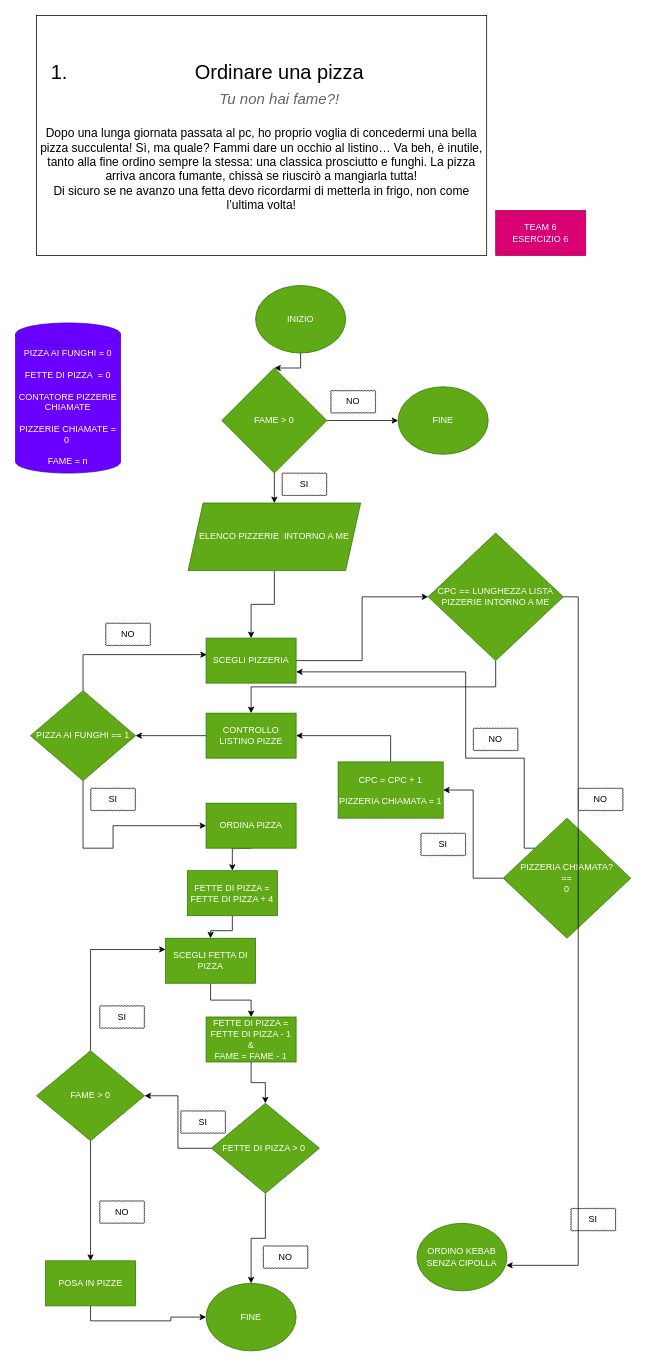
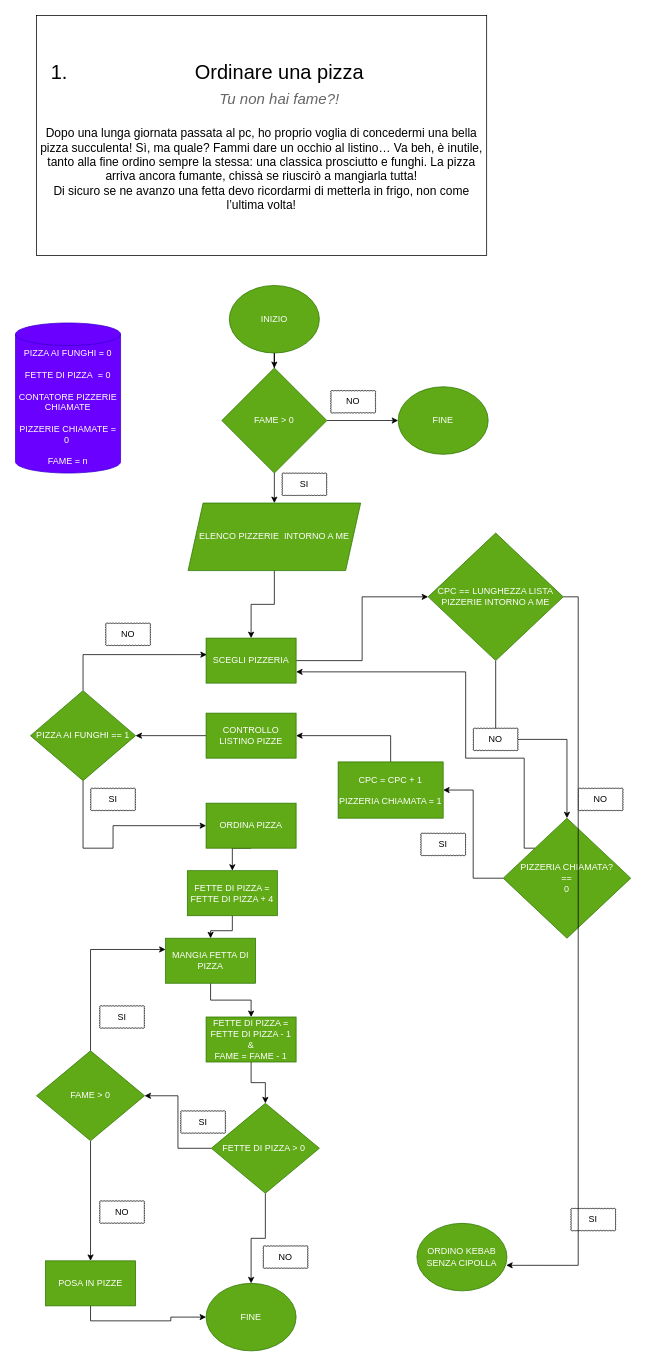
  <mxCell id="0" />
  <mxCell id="1" parent="0" />
  <mxCell id="2" style="edgeStyle=orthogonalEdgeStyle;rounded=0;orthogonalLoop=1;jettySize=auto;html=1;" edge="1" parent="1" source="3" target="50"><mxGeometry relative="1" as="geometry" /></mxCell>
- <mxCell id="3" value="INIZIO" style="ellipse;whiteSpace=wrap;html=1;fillColor=#60a917;strokeColor=#2D7600;fontColor=#ffffff;" vertex="1" parent="1"><mxGeometry x="340" y="380" width="120" height="90" as="geometry" /></mxCell>
+ <mxCell id="3" value="INIZIO" style="ellipse;whiteSpace=wrap;html=1;fillColor=#60a917;strokeColor=#2D7600;fontColor=#ffffff;" vertex="1" parent="1"><mxGeometry x="305" y="380" width="120" height="90" as="geometry" /></mxCell>
  <mxCell id="4" style="edgeStyle=orthogonalEdgeStyle;rounded=0;orthogonalLoop=1;jettySize=auto;html=1;exitX=0.5;exitY=1;exitDx=0;exitDy=0;entryX=0.5;entryY=0;entryDx=0;entryDy=0;" edge="1" parent="1" source="5" target="45"><mxGeometry relative="1" as="geometry" /></mxCell>
  <mxCell id="5" value="ORDINA PIZZA" style="rounded=0;whiteSpace=wrap;html=1;fillColor=#60a917;fontColor=#ffffff;strokeColor=#2D7600;" vertex="1" parent="1"><mxGeometry x="274" y="1070" width="120" height="60" as="geometry" /></mxCell>
  <mxCell id="6" style="edgeStyle=orthogonalEdgeStyle;rounded=0;orthogonalLoop=1;jettySize=auto;html=1;entryX=1;entryY=0.5;entryDx=0;entryDy=0;" edge="1" parent="1" source="7" target="12"><mxGeometry relative="1" as="geometry" /></mxCell>
  <mxCell id="7" value="CONTROLLO LISTINO PIZZE" style="rounded=0;whiteSpace=wrap;html=1;fillColor=#60a917;fontColor=#ffffff;strokeColor=#2D7600;" vertex="1" parent="1"><mxGeometry x="274" y="950" width="120" height="60" as="geometry" /></mxCell>
  <mxCell id="8" style="edgeStyle=orthogonalEdgeStyle;rounded=0;orthogonalLoop=1;jettySize=auto;html=1;exitX=1;exitY=0.5;exitDx=0;exitDy=0;" edge="1" parent="1" source="9" target="26"><mxGeometry relative="1" as="geometry" /></mxCell>
  <mxCell id="9" value="SCEGLI PIZZERIA" style="rounded=0;whiteSpace=wrap;html=1;fillColor=#60a917;fontColor=#ffffff;strokeColor=#2D7600;" vertex="1" parent="1"><mxGeometry x="274" y="850" width="120" height="60" as="geometry" /></mxCell>
  <mxCell id="10" style="edgeStyle=orthogonalEdgeStyle;rounded=0;orthogonalLoop=1;jettySize=auto;html=1;entryX=0;entryY=0.5;entryDx=0;entryDy=0;" edge="1" parent="1" source="12" target="5"><mxGeometry relative="1" as="geometry"><mxPoint x="150" y="1140" as="targetPoint" /><Array as="points"><mxPoint x="110" y="1130" /><mxPoint x="150" y="1130" /><mxPoint x="150" y="1100" /></Array></mxGeometry></mxCell>
  <mxCell id="11" style="edgeStyle=orthogonalEdgeStyle;rounded=0;orthogonalLoop=1;jettySize=auto;html=1;exitX=0.5;exitY=0;exitDx=0;exitDy=0;entryX=0.008;entryY=0.367;entryDx=0;entryDy=0;entryPerimeter=0;" edge="1" parent="1" source="12" target="9"><mxGeometry relative="1" as="geometry" /></mxCell>
  <mxCell id="12" value="PIZZA AI FUNGHI == 1" style="rhombus;whiteSpace=wrap;html=1;fillColor=#60a917;fontColor=#ffffff;strokeColor=#2D7600;" vertex="1" parent="1"><mxGeometry x="40" y="920" width="140" height="120" as="geometry" /></mxCell>
  <mxCell id="13" value="PIZZA AI FUNGHI = 0&lt;br&gt;&lt;br&gt;FETTE DI PIZZA&amp;nbsp; = 0&lt;br&gt;&lt;br&gt;CONTATORE PIZZERIE CHIAMATE&lt;br&gt;&lt;br&gt;PIZZERIE CHIAMATE = 0&amp;nbsp;&lt;br&gt;&lt;br&gt;FAME = n" style="shape=cylinder3;whiteSpace=wrap;html=1;boundedLbl=1;backgroundOutline=1;size=15;fillColor=#6a00ff;fontColor=#ffffff;strokeColor=#3700CC;" vertex="1" parent="1"><mxGeometry x="20" y="430" width="140" height="200" as="geometry" /></mxCell>
  <mxCell id="14" value="NO" style="whiteSpace=wrap;html=1;shape=mxgraph.basic.cloud_rect" vertex="1" parent="1"><mxGeometry x="132" y="1600" width="60" height="30" as="geometry" /></mxCell>
  <mxCell id="15" value="SI" style="whiteSpace=wrap;html=1;shape=mxgraph.basic.cloud_rect" vertex="1" parent="1"><mxGeometry x="120" y="1050" width="60" height="30" as="geometry" /></mxCell>
  <mxCell id="16" value="NO" style="whiteSpace=wrap;html=1;shape=mxgraph.basic.cloud_rect" vertex="1" parent="1"><mxGeometry x="140" y="830" width="60" height="30" as="geometry" /></mxCell>
  <mxCell id="17" style="edgeStyle=orthogonalEdgeStyle;rounded=0;orthogonalLoop=1;jettySize=auto;html=1;exitX=0;exitY=0.5;exitDx=0;exitDy=0;" edge="1" parent="1" source="19" target="22"><mxGeometry relative="1" as="geometry" /></mxCell>
  <mxCell id="18" style="edgeStyle=orthogonalEdgeStyle;rounded=0;orthogonalLoop=1;jettySize=auto;html=1;exitX=0;exitY=0;exitDx=0;exitDy=0;entryX=1;entryY=0.75;entryDx=0;entryDy=0;" edge="1" parent="1" source="19" target="9"><mxGeometry relative="1" as="geometry"><Array as="points"><mxPoint x="698" y="1010" /><mxPoint x="620" y="1010" /><mxPoint x="620" y="895" /></Array></mxGeometry></mxCell>
  <mxCell id="19" value="PIZZERIA CHIAMATA?&lt;br&gt;==&lt;br&gt;0" style="rhombus;whiteSpace=wrap;html=1;fillColor=#60a917;fontColor=#ffffff;strokeColor=#2D7600;" vertex="1" parent="1"><mxGeometry x="670" y="1090" width="170" height="160" as="geometry" /></mxCell>
  <mxCell id="20" value="SI" style="whiteSpace=wrap;html=1;shape=mxgraph.basic.cloud_rect" vertex="1" parent="1"><mxGeometry x="760" y="1610" width="60" height="30" as="geometry" /></mxCell>
  <mxCell id="21" style="edgeStyle=orthogonalEdgeStyle;rounded=0;orthogonalLoop=1;jettySize=auto;html=1;exitX=0.5;exitY=0;exitDx=0;exitDy=0;entryX=1;entryY=0.5;entryDx=0;entryDy=0;" edge="1" parent="1" source="22" target="7"><mxGeometry relative="1" as="geometry" /></mxCell>
  <mxCell id="22" value="CPC = CPC + 1&lt;br&gt;&lt;br&gt;PIZZERIA CHIAMATA = 1" style="rounded=0;whiteSpace=wrap;html=1;fillColor=#60a917;fontColor=#ffffff;strokeColor=#2D7600;" vertex="1" parent="1"><mxGeometry x="450" y="1015" width="140" height="75" as="geometry" /></mxCell>
  <mxCell id="23" style="edgeStyle=orthogonalEdgeStyle;rounded=0;orthogonalLoop=1;jettySize=auto;html=1;exitX=0.5;exitY=1;exitDx=0;exitDy=0;" edge="1" parent="1" source="19" target="19"><mxGeometry relative="1" as="geometry" /></mxCell>
  <mxCell id="24" style="edgeStyle=orthogonalEdgeStyle;rounded=0;orthogonalLoop=1;jettySize=auto;html=1;exitX=1;exitY=0.5;exitDx=0;exitDy=0;entryX=0.992;entryY=0.622;entryDx=0;entryDy=0;entryPerimeter=0;" edge="1" parent="1" source="26" target="27"><mxGeometry relative="1" as="geometry" /></mxCell>
- <mxCell id="25" style="edgeStyle=orthogonalEdgeStyle;rounded=0;orthogonalLoop=1;jettySize=auto;html=1;exitX=0.5;exitY=1;exitDx=0;exitDy=0;" edge="1" parent="1" source="26" target="7"><mxGeometry relative="1" as="geometry" /></mxCell>
+ <mxCell id="25" style="edgeStyle=orthogonalEdgeStyle;rounded=0;orthogonalLoop=1;jettySize=auto;html=1;exitX=0.5;exitY=1;exitDx=0;exitDy=0;entryX=0.5;entryY=0;entryDx=0;entryDy=0;" edge="1" parent="1" source="26" target="19"><mxGeometry relative="1" as="geometry" /></mxCell>
  <mxCell id="26" value="CPC == LUNGHEZZA LISTA PIZZERIE INTORNO A ME" style="rhombus;whiteSpace=wrap;html=1;fillColor=#60a917;fontColor=#ffffff;strokeColor=#2D7600;" vertex="1" parent="1"><mxGeometry x="570" y="710" width="180" height="170" as="geometry" /></mxCell>
  <mxCell id="27" value="ORDINO KEBAB SENZA CIPOLLA" style="ellipse;whiteSpace=wrap;html=1;fillColor=#60a917;strokeColor=#2D7600;fontColor=#ffffff;" vertex="1" parent="1"><mxGeometry x="555" y="1630" width="120" height="90" as="geometry" /></mxCell>
  <mxCell id="28" value="SI" style="whiteSpace=wrap;html=1;shape=mxgraph.basic.cloud_rect" vertex="1" parent="1"><mxGeometry x="560" y="1110" width="60" height="30" as="geometry" /></mxCell>
  <mxCell id="29" value="NO" style="whiteSpace=wrap;html=1;shape=mxgraph.basic.cloud_rect" vertex="1" parent="1"><mxGeometry x="630" y="970" width="60" height="30" as="geometry" /></mxCell>
  <mxCell id="30" value="NO" style="whiteSpace=wrap;html=1;shape=mxgraph.basic.cloud_rect" vertex="1" parent="1"><mxGeometry x="770" y="1050" width="60" height="30" as="geometry" /></mxCell>
  <mxCell id="31" style="edgeStyle=orthogonalEdgeStyle;rounded=0;orthogonalLoop=1;jettySize=auto;html=1;entryX=0.5;entryY=0;entryDx=0;entryDy=0;" edge="1" parent="1" source="32" target="43"><mxGeometry relative="1" as="geometry" /></mxCell>
- <mxCell id="32" value="SCEGLI FETTA DI PIZZA" style="rounded=0;whiteSpace=wrap;html=1;fillColor=#60a917;fontColor=#ffffff;strokeColor=#2D7600;" vertex="1" parent="1"><mxGeometry x="220" y="1250" width="120" height="60" as="geometry" /></mxCell>
+ <mxCell id="32" value="MANGIA FETTA DI PIZZA" style="rounded=0;whiteSpace=wrap;html=1;fillColor=#60a917;fontColor=#ffffff;strokeColor=#2D7600;" vertex="1" parent="1"><mxGeometry x="220" y="1250" width="120" height="60" as="geometry" /></mxCell>
  <mxCell id="33" style="edgeStyle=orthogonalEdgeStyle;rounded=0;orthogonalLoop=1;jettySize=auto;html=1;" edge="1" parent="1" source="34" target="9"><mxGeometry relative="1" as="geometry" /></mxCell>
  <mxCell id="34" value="ELENCO PIZZERIE&amp;nbsp; INTORNO A ME" style="shape=parallelogram;perimeter=parallelogramPerimeter;whiteSpace=wrap;html=1;fixedSize=1;fillColor=#60a917;fontColor=#ffffff;strokeColor=#2D7600;" vertex="1" parent="1"><mxGeometry x="250" y="670" width="230" height="90" as="geometry" /></mxCell>
  <mxCell id="35" style="edgeStyle=orthogonalEdgeStyle;rounded=0;orthogonalLoop=1;jettySize=auto;html=1;exitX=0.5;exitY=1;exitDx=0;exitDy=0;entryX=0.5;entryY=0;entryDx=0;entryDy=0;" edge="1" parent="1" source="37" target="38"><mxGeometry relative="1" as="geometry" /></mxCell>
  <mxCell id="36" style="edgeStyle=orthogonalEdgeStyle;rounded=0;orthogonalLoop=1;jettySize=auto;html=1;exitX=0;exitY=0.5;exitDx=0;exitDy=0;entryX=1;entryY=0.5;entryDx=0;entryDy=0;" edge="1" parent="1" source="37" target="55"><mxGeometry relative="1" as="geometry" /></mxCell>
  <mxCell id="37" value="FETTE DI PIZZA &amp;gt; 0&amp;nbsp;" style="rhombus;whiteSpace=wrap;html=1;fillColor=#60a917;fontColor=#ffffff;strokeColor=#2D7600;" vertex="1" parent="1"><mxGeometry x="281" y="1470" width="144" height="120" as="geometry" /></mxCell>
  <mxCell id="38" value="FINE" style="ellipse;whiteSpace=wrap;html=1;fillColor=#60a917;strokeColor=#2D7600;fontColor=#ffffff;" vertex="1" parent="1"><mxGeometry x="274" y="1710" width="120" height="90" as="geometry" /></mxCell>
  <mxCell id="39" style="edgeStyle=orthogonalEdgeStyle;rounded=0;orthogonalLoop=1;jettySize=auto;html=1;exitX=0.5;exitY=1;exitDx=0;exitDy=0;" edge="1" parent="1" source="40" target="38"><mxGeometry relative="1" as="geometry" /></mxCell>
  <mxCell id="40" value="POSA IN PIZZE" style="rounded=0;whiteSpace=wrap;html=1;fillColor=#60a917;fontColor=#ffffff;strokeColor=#2D7600;" vertex="1" parent="1"><mxGeometry x="60" y="1680" width="120" height="60" as="geometry" /></mxCell>
  <mxCell id="41" value="SI" style="whiteSpace=wrap;html=1;shape=mxgraph.basic.cloud_rect" vertex="1" parent="1"><mxGeometry x="132" y="1340" width="60" height="30" as="geometry" /></mxCell>
  <mxCell id="42" style="edgeStyle=orthogonalEdgeStyle;rounded=0;orthogonalLoop=1;jettySize=auto;html=1;" edge="1" parent="1" source="43" target="37"><mxGeometry relative="1" as="geometry" /></mxCell>
  <mxCell id="43" value="FETTE DI PIZZA = FETTE DI PIZZA - 1 &amp;amp;&lt;br&gt;FAME = FAME - 1" style="rounded=0;whiteSpace=wrap;html=1;fillColor=#60a917;fontColor=#ffffff;strokeColor=#2D7600;" vertex="1" parent="1"><mxGeometry x="274" y="1355" width="120" height="60" as="geometry" /></mxCell>
  <mxCell id="44" style="edgeStyle=orthogonalEdgeStyle;rounded=0;orthogonalLoop=1;jettySize=auto;html=1;exitX=0.5;exitY=1;exitDx=0;exitDy=0;entryX=0.5;entryY=0;entryDx=0;entryDy=0;" edge="1" parent="1" source="45" target="32"><mxGeometry relative="1" as="geometry" /></mxCell>
  <mxCell id="45" value="FETTE DI PIZZA = FETTE DI PIZZA + 4" style="rounded=0;whiteSpace=wrap;html=1;fillColor=#60a917;fontColor=#ffffff;strokeColor=#2D7600;" vertex="1" parent="1"><mxGeometry x="249" y="1160" width="120" height="60" as="geometry" /></mxCell>
  <mxCell id="46" value="" style="whiteSpace=wrap;html=1;fillColor=#60a917;strokeColor=#2D7600;fontColor=#ffffff;rounded=0;" vertex="1" parent="1"><mxGeometry x="274" y="1080" width="120" as="geometry" /></mxCell>
  <mxCell id="47" value="NO" style="whiteSpace=wrap;html=1;shape=mxgraph.basic.cloud_rect" vertex="1" parent="1"><mxGeometry x="350" y="1660" width="60" height="30" as="geometry" /></mxCell>
  <mxCell id="48" style="edgeStyle=orthogonalEdgeStyle;rounded=0;orthogonalLoop=1;jettySize=auto;html=1;entryX=0.5;entryY=0;entryDx=0;entryDy=0;" edge="1" parent="1" source="50" target="34"><mxGeometry relative="1" as="geometry" /></mxCell>
  <mxCell id="49" style="edgeStyle=orthogonalEdgeStyle;rounded=0;orthogonalLoop=1;jettySize=auto;html=1;exitX=1;exitY=0.5;exitDx=0;exitDy=0;" edge="1" parent="1" source="50" target="52"><mxGeometry relative="1" as="geometry" /></mxCell>
  <mxCell id="50" value="FAME &amp;gt; 0" style="rhombus;whiteSpace=wrap;html=1;fillColor=#60a917;fontColor=#ffffff;strokeColor=#2D7600;" vertex="1" parent="1"><mxGeometry x="295" y="490" width="140" height="140" as="geometry" /></mxCell>
  <mxCell id="51" value="SI" style="whiteSpace=wrap;html=1;shape=mxgraph.basic.cloud_rect" vertex="1" parent="1"><mxGeometry x="375" y="630" width="60" height="30" as="geometry" /></mxCell>
  <mxCell id="52" value="FINE" style="ellipse;whiteSpace=wrap;html=1;fillColor=#60a917;strokeColor=#2D7600;fontColor=#ffffff;" vertex="1" parent="1"><mxGeometry x="530" y="515" width="120" height="90" as="geometry" /></mxCell>
  <mxCell id="53" style="edgeStyle=orthogonalEdgeStyle;rounded=0;orthogonalLoop=1;jettySize=auto;html=1;exitX=0.5;exitY=1;exitDx=0;exitDy=0;" edge="1" parent="1" source="55" target="40"><mxGeometry relative="1" as="geometry" /></mxCell>
  <mxCell id="54" style="edgeStyle=orthogonalEdgeStyle;rounded=0;orthogonalLoop=1;jettySize=auto;html=1;exitX=0.5;exitY=0;exitDx=0;exitDy=0;entryX=0;entryY=0.25;entryDx=0;entryDy=0;" edge="1" parent="1" source="55" target="32"><mxGeometry relative="1" as="geometry" /></mxCell>
  <mxCell id="55" value="FAME &amp;gt; 0" style="rhombus;whiteSpace=wrap;html=1;fillColor=#60a917;fontColor=#ffffff;strokeColor=#2D7600;" vertex="1" parent="1"><mxGeometry x="48" y="1400" width="144" height="120" as="geometry" /></mxCell>
  <mxCell id="56" value="NO" style="whiteSpace=wrap;html=1;shape=mxgraph.basic.cloud_rect" vertex="1" parent="1"><mxGeometry x="440" y="520" width="60" height="30" as="geometry" /></mxCell>
  <mxCell id="57" value="SI" style="whiteSpace=wrap;html=1;shape=mxgraph.basic.cloud_rect" vertex="1" parent="1"><mxGeometry x="240" y="1480" width="60" height="30" as="geometry" /></mxCell>
- <mxCell id="58" value="TEAM 6&lt;br&gt;ESERCIZIO 6" style="rounded=0;whiteSpace=wrap;html=1;fillColor=#d80073;fontColor=#ffffff;strokeColor=#A50040;" vertex="1" parent="1"><mxGeometry x="660" y="280" width="120" height="60" as="geometry" /></mxCell>
  <mxCell id="59" value="&lt;span id=&quot;docs-internal-guid-6e1fb416-7fff-86e1-edfd-09880b4ec963&quot;&gt;&lt;ol style=&quot;margin-top:0;margin-bottom:0;padding-inline-start:48px;&quot;&gt;&lt;li aria-level=&quot;1&quot; style=&quot;list-style-type: decimal; font-size: 20pt; font-family: Arial; background-color: transparent; font-variant-numeric: normal; font-variant-east-asian: normal; vertical-align: baseline;&quot; dir=&quot;ltr&quot;&gt;&lt;p role=&quot;presentation&quot; style=&quot;line-height:1.38;margin-top:0pt;margin-bottom:3pt;&quot; dir=&quot;ltr&quot;&gt;&lt;span style=&quot;font-size: 20pt; background-color: transparent; font-variant-numeric: normal; font-variant-east-asian: normal; vertical-align: baseline;&quot;&gt;Ordinare una pizza&lt;/span&gt;&lt;/p&gt;&lt;/li&gt;&lt;/ol&gt;&lt;p style=&quot;line-height:1.38;margin-left: 36pt;margin-top:0pt;margin-bottom:16pt;&quot; dir=&quot;ltr&quot;&gt;&lt;span style=&quot;font-size: 15pt; font-family: Arial; color: rgb(102, 102, 102); background-color: transparent; font-style: italic; font-variant-numeric: normal; font-variant-east-asian: normal; vertical-align: baseline;&quot;&gt;Tu non hai fame?!&lt;/span&gt;&lt;/p&gt;&lt;span style=&quot;font-size: 12pt; font-family: Arial; background-color: transparent; font-variant-numeric: normal; font-variant-east-asian: normal; vertical-align: baseline;&quot;&gt;Dopo una lunga giornata passata al pc, ho proprio voglia di concedermi una bella pizza succulenta! Sì, ma quale? Fammi dare un occhio al listino… Va beh, è inutile, tanto alla fine ordino sempre la stessa: una classica prosciutto e funghi. La pizza arriva ancora fumante, chissà se riuscirò a mangiarla tutta!&lt;/span&gt;&lt;span style=&quot;font-size: 12pt; font-family: Arial; background-color: transparent; font-variant-numeric: normal; font-variant-east-asian: normal; vertical-align: baseline;&quot;&gt;&lt;br&gt;&lt;/span&gt;&lt;span style=&quot;font-size: 12pt; font-family: Arial; background-color: transparent; font-variant-numeric: normal; font-variant-east-asian: normal; vertical-align: baseline;&quot;&gt;Di sicuro se ne avanzo una fetta devo ricordarmi di metterla in frigo, non come l’ultima volta! &lt;/span&gt;&lt;/span&gt;" style="rounded=0;whiteSpace=wrap;html=1;" vertex="1" parent="1"><mxGeometry x="48" y="20" width="600" height="320" as="geometry" /></mxCell>
